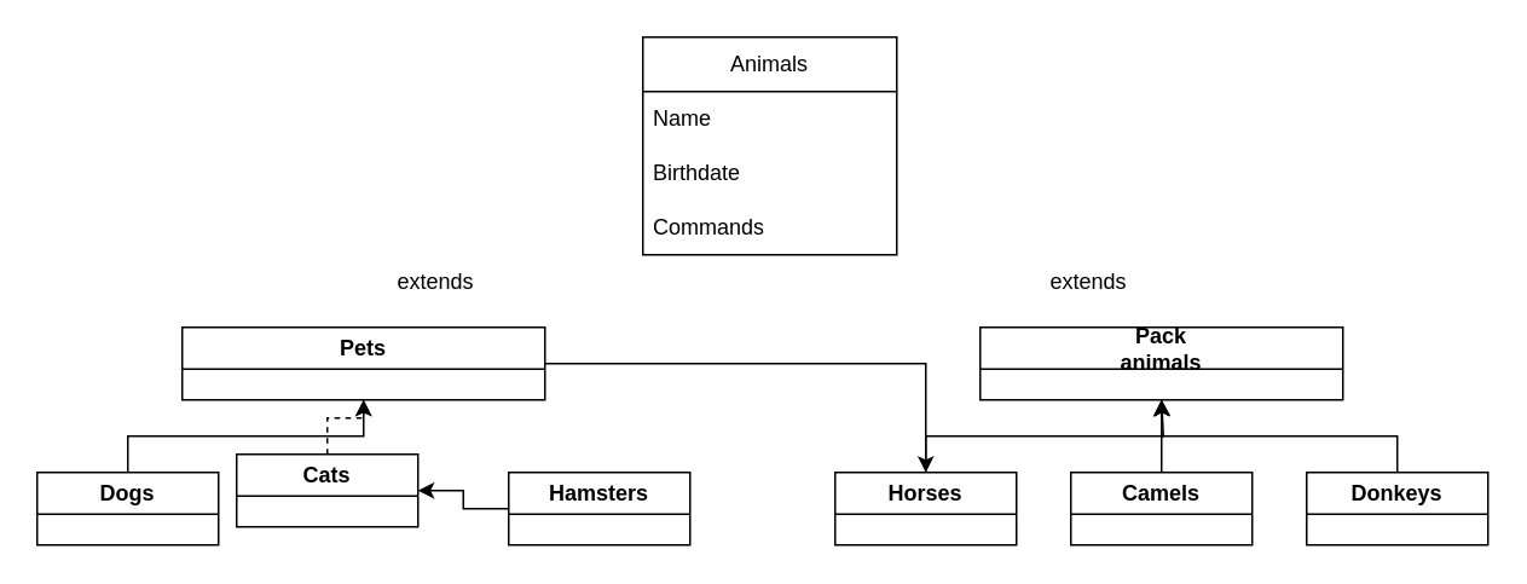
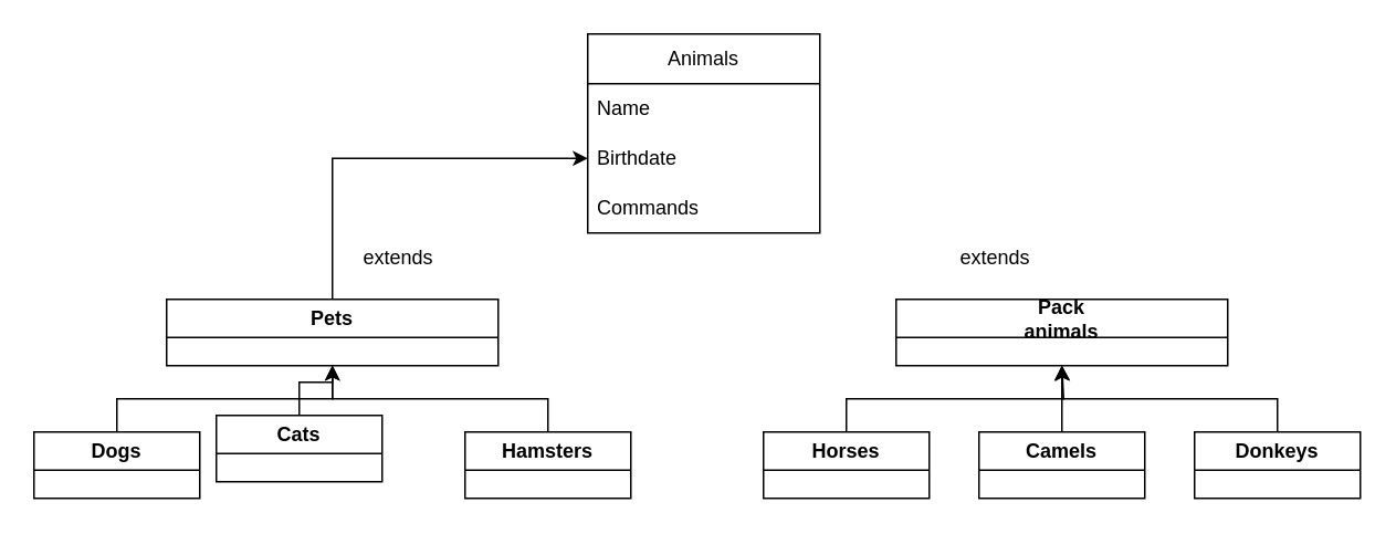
  <mxCell id="0" />
  <mxCell id="1" parent="0" />
  <mxCell id="2" value="Animals" style="swimlane;fontStyle=0;childLayout=stackLayout;horizontal=1;startSize=30;horizontalStack=0;resizeParent=1;resizeParentMax=0;resizeLast=0;collapsible=1;marginBottom=0;whiteSpace=wrap;html=1;" vertex="1" parent="1"><mxGeometry x="354" y="20" width="140" height="120" as="geometry" /></mxCell>
  <mxCell id="3" value="Name" style="text;strokeColor=none;fillColor=none;align=left;verticalAlign=middle;spacingLeft=4;spacingRight=4;overflow=hidden;points=[[0,0.5],[1,0.5]];portConstraint=eastwest;rotatable=0;whiteSpace=wrap;html=1;" vertex="1" parent="2"><mxGeometry y="30" width="140" height="30" as="geometry" /></mxCell>
  <mxCell id="4" value="Birthdate" style="text;strokeColor=none;fillColor=none;align=left;verticalAlign=middle;spacingLeft=4;spacingRight=4;overflow=hidden;points=[[0,0.5],[1,0.5]];portConstraint=eastwest;rotatable=0;whiteSpace=wrap;html=1;" vertex="1" parent="2"><mxGeometry y="60" width="140" height="30" as="geometry" /></mxCell>
  <mxCell id="5" value="Commands" style="text;strokeColor=none;fillColor=none;align=left;verticalAlign=middle;spacingLeft=4;spacingRight=4;overflow=hidden;points=[[0,0.5],[1,0.5]];portConstraint=eastwest;rotatable=0;whiteSpace=wrap;html=1;" vertex="1" parent="2"><mxGeometry y="90" width="140" height="30" as="geometry" /></mxCell>
- <mxCell id="6" style="edgeStyle=orthogonalEdgeStyle;rounded=0;orthogonalLoop=1;jettySize=auto;html=1;" edge="1" parent="1" source="7" target="22"><mxGeometry relative="1" as="geometry" /></mxCell>
+ <mxCell id="6" style="edgeStyle=orthogonalEdgeStyle;rounded=0;orthogonalLoop=1;jettySize=auto;html=1;entryX=0;entryY=0.5;entryDx=0;entryDy=0;" edge="1" parent="1" source="7" target="4"><mxGeometry relative="1" as="geometry" /></mxCell>
  <mxCell id="7" value="Pets" style="swimlane;whiteSpace=wrap;html=1;" vertex="1" parent="1"><mxGeometry x="100" y="180" width="200" height="40" as="geometry" /></mxCell>
  <mxCell id="8" value="Pack&lt;br/&gt;animals" style="swimlane;whiteSpace=wrap;html=1;" vertex="1" parent="1"><mxGeometry x="540" y="180" width="200" height="40" as="geometry" /></mxCell>
  <mxCell id="9" value="extends" style="text;html=1;strokeColor=none;fillColor=none;align=center;verticalAlign=middle;whiteSpace=wrap;rounded=0;" vertex="1" parent="1"><mxGeometry x="210" y="140" width="60" height="30" as="geometry" /></mxCell>
  <mxCell id="10" value="extends" style="text;html=1;strokeColor=none;fillColor=none;align=center;verticalAlign=middle;whiteSpace=wrap;rounded=0;" vertex="1" parent="1"><mxGeometry x="570" y="140" width="60" height="30" as="geometry" /></mxCell>
  <mxCell id="11" style="edgeStyle=orthogonalEdgeStyle;rounded=0;orthogonalLoop=1;jettySize=auto;html=1;entryX=0.5;entryY=1;entryDx=0;entryDy=0;" edge="1" parent="1" source="12" target="7"><mxGeometry relative="1" as="geometry" /></mxCell>
  <mxCell id="12" value="Dogs" style="swimlane;whiteSpace=wrap;html=1;" vertex="1" parent="1"><mxGeometry x="20" y="260" width="100" height="40" as="geometry" /></mxCell>
- <mxCell id="13" style="edgeStyle=orthogonalEdgeStyle;rounded=0;orthogonalLoop=1;jettySize=auto;html=1;entryX=0.5;entryY=1;entryDx=0;entryDy=0;dashed=1;" edge="1" parent="1" source="14" target="7"><mxGeometry relative="1" as="geometry" /></mxCell>
+ <mxCell id="13" style="edgeStyle=orthogonalEdgeStyle;rounded=0;orthogonalLoop=1;jettySize=auto;html=1;entryX=0.5;entryY=1;entryDx=0;entryDy=0;" edge="1" parent="1" source="14" target="7"><mxGeometry relative="1" as="geometry" /></mxCell>
  <mxCell id="14" value="Cats" style="swimlane;whiteSpace=wrap;html=1;" vertex="1" parent="1"><mxGeometry x="130" y="250" width="100" height="40" as="geometry" /></mxCell>
- <mxCell id="15" style="edgeStyle=orthogonalEdgeStyle;rounded=0;orthogonalLoop=1;jettySize=auto;html=1;" edge="1" parent="1" source="16" target="14"><mxGeometry relative="1" as="geometry" /></mxCell>
+ <mxCell id="15" style="edgeStyle=orthogonalEdgeStyle;rounded=0;orthogonalLoop=1;jettySize=auto;html=1;entryX=0.5;entryY=1;entryDx=0;entryDy=0;" edge="1" parent="1" source="16" target="7"><mxGeometry relative="1" as="geometry" /></mxCell>
  <mxCell id="16" value="Hamsters" style="swimlane;whiteSpace=wrap;html=1;" vertex="1" parent="1"><mxGeometry x="280" y="260" width="100" height="40" as="geometry" /></mxCell>
  <mxCell id="17" style="edgeStyle=orthogonalEdgeStyle;rounded=0;orthogonalLoop=1;jettySize=auto;html=1;entryX=0.5;entryY=1;entryDx=0;entryDy=0;" edge="1" parent="1" source="18" target="8"><mxGeometry relative="1" as="geometry" /></mxCell>
  <mxCell id="18" value="Donkeys" style="swimlane;whiteSpace=wrap;html=1;" vertex="1" parent="1"><mxGeometry x="720" y="260" width="100" height="40" as="geometry" /></mxCell>
  <mxCell id="19" style="edgeStyle=orthogonalEdgeStyle;rounded=0;orthogonalLoop=1;jettySize=auto;html=1;entryX=0.5;entryY=1;entryDx=0;entryDy=0;" edge="1" parent="1" source="20" target="8"><mxGeometry relative="1" as="geometry" /></mxCell>
  <mxCell id="20" value="Camels" style="swimlane;whiteSpace=wrap;html=1;" vertex="1" parent="1"><mxGeometry x="590" y="260" width="100" height="40" as="geometry" /></mxCell>
  <mxCell id="21" style="edgeStyle=orthogonalEdgeStyle;rounded=0;orthogonalLoop=1;jettySize=auto;html=1;" edge="1" parent="1" source="22"><mxGeometry relative="1" as="geometry"><mxPoint x="640" y="220" as="targetPoint" /><Array as="points"><mxPoint x="510" y="240" /><mxPoint x="641" y="240" /></Array></mxGeometry></mxCell>
  <mxCell id="22" value="Horses" style="swimlane;whiteSpace=wrap;html=1;" vertex="1" parent="1"><mxGeometry x="460" y="260" width="100" height="40" as="geometry" /></mxCell>
